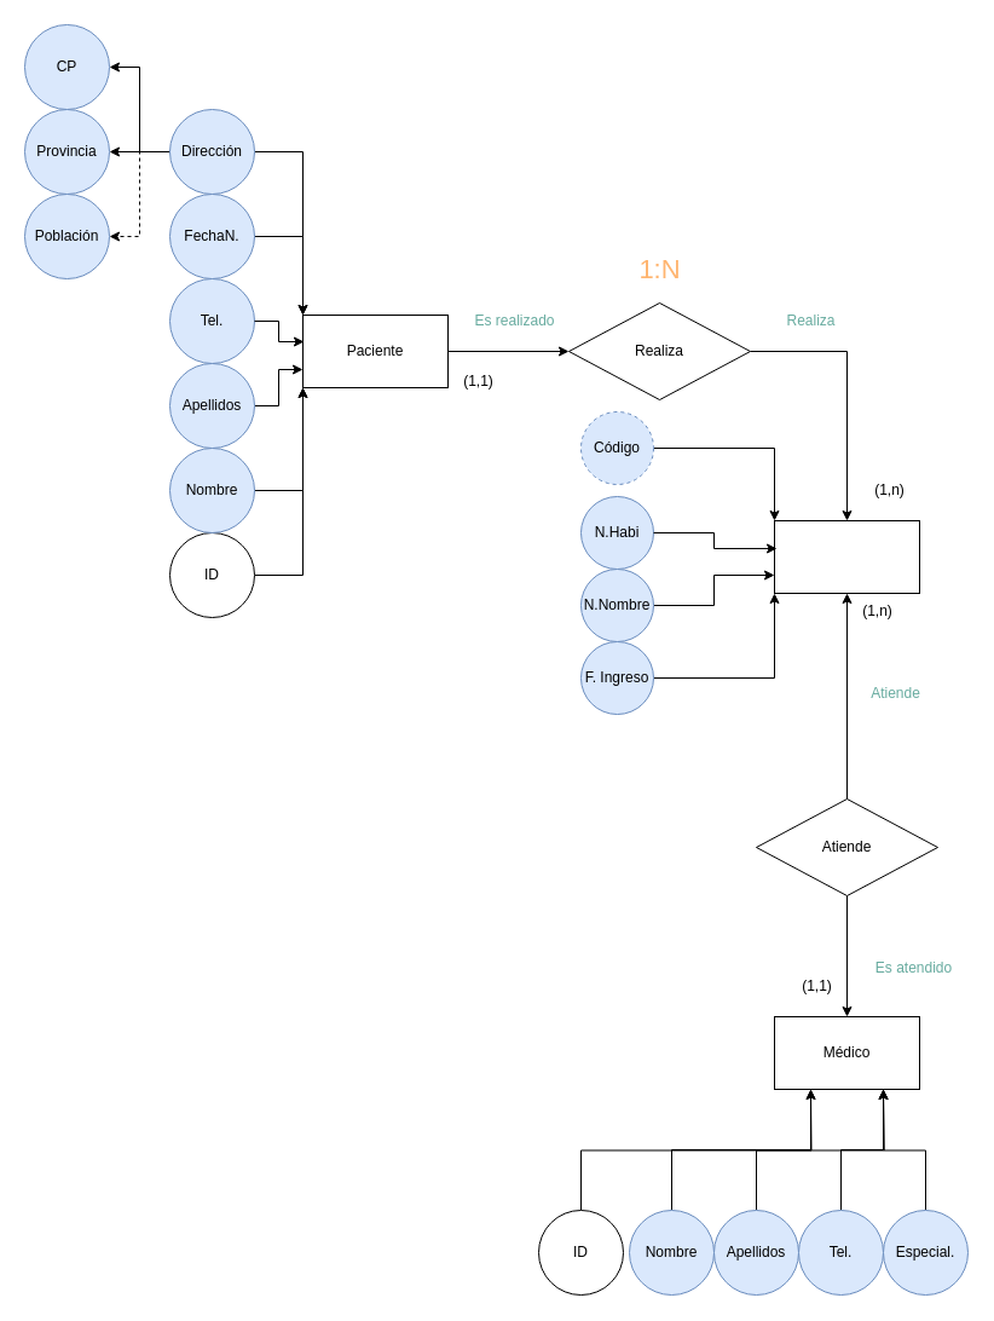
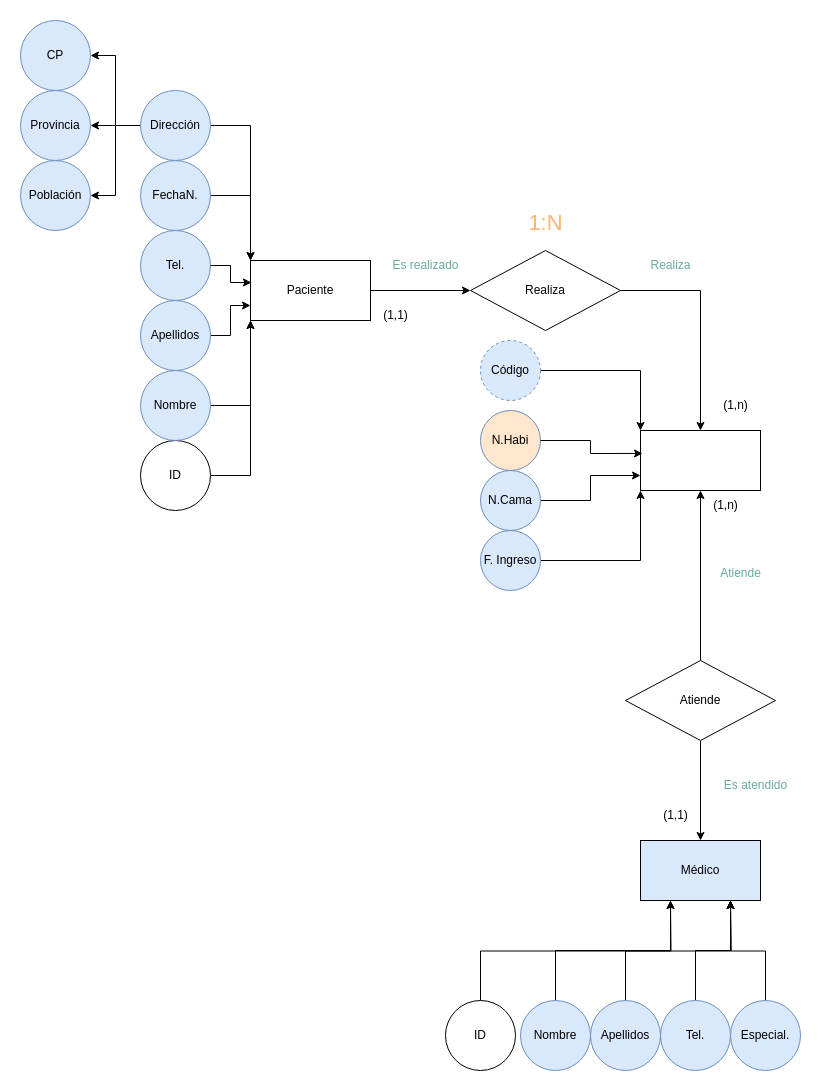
  <mxCell id="0" />
  <mxCell id="1" parent="0" />
  <mxCell id="2" style="edgeStyle=orthogonalEdgeStyle;rounded=0;orthogonalLoop=1;jettySize=auto;html=1;exitX=1;exitY=0.5;exitDx=0;exitDy=0;entryX=0;entryY=1;entryDx=0;entryDy=0;" edge="1" parent="1" source="3" target="19"><mxGeometry relative="1" as="geometry" /></mxCell>
  <mxCell id="3" value="ID" style="ellipse;whiteSpace=wrap;html=1;aspect=fixed;" vertex="1" parent="1"><mxGeometry x="140" y="440" width="70" height="70" as="geometry" /></mxCell>
  <mxCell id="4" style="edgeStyle=orthogonalEdgeStyle;rounded=0;orthogonalLoop=1;jettySize=auto;html=1;exitX=1;exitY=0.5;exitDx=0;exitDy=0;entryX=0;entryY=1;entryDx=0;entryDy=0;" edge="1" parent="1" source="5" target="19"><mxGeometry relative="1" as="geometry" /></mxCell>
  <mxCell id="5" value="Nombre" style="ellipse;whiteSpace=wrap;html=1;aspect=fixed;fillColor=#dae8fc;strokeColor=#6c8ebf;" vertex="1" parent="1"><mxGeometry x="140" y="370" width="70" height="70" as="geometry" /></mxCell>
  <mxCell id="6" value="Población" style="ellipse;whiteSpace=wrap;html=1;aspect=fixed;fillColor=#dae8fc;strokeColor=#6c8ebf;" vertex="1" parent="1"><mxGeometry x="20" y="160" width="70" height="70" as="geometry" /></mxCell>
  <mxCell id="7" value="Provincia" style="ellipse;whiteSpace=wrap;html=1;aspect=fixed;fillColor=#dae8fc;strokeColor=#6c8ebf;" vertex="1" parent="1"><mxGeometry x="20" y="90" width="70" height="70" as="geometry" /></mxCell>
  <mxCell id="8" value="CP" style="ellipse;whiteSpace=wrap;html=1;aspect=fixed;fillColor=#dae8fc;strokeColor=#6c8ebf;" vertex="1" parent="1"><mxGeometry x="20" y="20" width="70" height="70" as="geometry" /></mxCell>
  <mxCell id="9" style="edgeStyle=orthogonalEdgeStyle;rounded=0;orthogonalLoop=1;jettySize=auto;html=1;exitX=1;exitY=0.5;exitDx=0;exitDy=0;entryX=0;entryY=0.75;entryDx=0;entryDy=0;" edge="1" parent="1" source="10" target="19"><mxGeometry relative="1" as="geometry" /></mxCell>
  <mxCell id="10" value="Apellidos" style="ellipse;whiteSpace=wrap;html=1;aspect=fixed;fillColor=#dae8fc;strokeColor=#6c8ebf;" vertex="1" parent="1"><mxGeometry x="140" y="300" width="70" height="70" as="geometry" /></mxCell>
  <mxCell id="11" value="Tel." style="ellipse;whiteSpace=wrap;html=1;aspect=fixed;fillColor=#dae8fc;strokeColor=#6c8ebf;" vertex="1" parent="1"><mxGeometry x="140" y="230" width="70" height="70" as="geometry" /></mxCell>
  <mxCell id="12" style="edgeStyle=orthogonalEdgeStyle;rounded=0;orthogonalLoop=1;jettySize=auto;html=1;exitX=1;exitY=0.5;exitDx=0;exitDy=0;entryX=0;entryY=0;entryDx=0;entryDy=0;" edge="1" parent="1" source="13" target="19"><mxGeometry relative="1" as="geometry" /></mxCell>
  <mxCell id="13" value="&lt;div&gt;FechaN.&lt;/div&gt;" style="ellipse;whiteSpace=wrap;html=1;aspect=fixed;fillColor=#dae8fc;strokeColor=#6c8ebf;" vertex="1" parent="1"><mxGeometry x="140" y="160" width="70" height="70" as="geometry" /></mxCell>
  <mxCell id="14" style="edgeStyle=orthogonalEdgeStyle;rounded=0;orthogonalLoop=1;jettySize=auto;html=1;exitX=0;exitY=0.5;exitDx=0;exitDy=0;entryX=1;entryY=0.5;entryDx=0;entryDy=0;" edge="1" parent="1" source="18" target="8"><mxGeometry relative="1" as="geometry" /></mxCell>
  <mxCell id="15" style="edgeStyle=orthogonalEdgeStyle;rounded=0;orthogonalLoop=1;jettySize=auto;html=1;exitX=0;exitY=0.5;exitDx=0;exitDy=0;entryX=1;entryY=0.5;entryDx=0;entryDy=0;" edge="1" parent="1" source="18" target="7"><mxGeometry relative="1" as="geometry" /></mxCell>
- <mxCell id="16" style="edgeStyle=orthogonalEdgeStyle;rounded=0;orthogonalLoop=1;jettySize=auto;html=1;exitX=0;exitY=0.5;exitDx=0;exitDy=0;entryX=1;entryY=0.5;entryDx=0;entryDy=0;dashed=1;" edge="1" parent="1" source="18" target="6"><mxGeometry relative="1" as="geometry"><mxPoint x="100" y="200" as="targetPoint" /></mxGeometry></mxCell>
+ <mxCell id="16" style="edgeStyle=orthogonalEdgeStyle;rounded=0;orthogonalLoop=1;jettySize=auto;html=1;exitX=0;exitY=0.5;exitDx=0;exitDy=0;entryX=1;entryY=0.5;entryDx=0;entryDy=0;" edge="1" parent="1" source="18" target="6"><mxGeometry relative="1" as="geometry"><mxPoint x="100" y="200" as="targetPoint" /></mxGeometry></mxCell>
  <mxCell id="17" style="edgeStyle=orthogonalEdgeStyle;rounded=0;orthogonalLoop=1;jettySize=auto;html=1;exitX=1;exitY=0.5;exitDx=0;exitDy=0;entryX=0;entryY=0;entryDx=0;entryDy=0;" edge="1" parent="1" source="18" target="19"><mxGeometry relative="1" as="geometry" /></mxCell>
  <mxCell id="18" value="Dirección" style="ellipse;whiteSpace=wrap;html=1;aspect=fixed;fillColor=#dae8fc;strokeColor=#6c8ebf;" vertex="1" parent="1"><mxGeometry x="140" y="90" width="70" height="70" as="geometry" /></mxCell>
  <mxCell id="19" value="Paciente" style="rounded=0;whiteSpace=wrap;html=1;" vertex="1" parent="1"><mxGeometry x="250" y="260" width="120" height="60" as="geometry" /></mxCell>
  <mxCell id="20" style="edgeStyle=orthogonalEdgeStyle;rounded=0;orthogonalLoop=1;jettySize=auto;html=1;exitX=1;exitY=0.5;exitDx=0;exitDy=0;entryX=0.008;entryY=0.367;entryDx=0;entryDy=0;entryPerimeter=0;" edge="1" parent="1" source="11" target="19"><mxGeometry relative="1" as="geometry" /></mxCell>
  <mxCell id="21" style="edgeStyle=orthogonalEdgeStyle;rounded=0;orthogonalLoop=1;jettySize=auto;html=1;exitX=1;exitY=0.5;exitDx=0;exitDy=0;entryX=0.5;entryY=0;entryDx=0;entryDy=0;" edge="1" parent="1" source="22" target="27"><mxGeometry relative="1" as="geometry" /></mxCell>
  <mxCell id="22" value="Realiza" style="rhombus;whiteSpace=wrap;html=1;" vertex="1" parent="1"><mxGeometry x="470" y="250" width="150" height="80" as="geometry" /></mxCell>
  <mxCell id="23" style="edgeStyle=orthogonalEdgeStyle;rounded=0;orthogonalLoop=1;jettySize=auto;html=1;exitX=1;exitY=0.5;exitDx=0;exitDy=0;entryX=0;entryY=0.5;entryDx=0;entryDy=0;" edge="1" parent="1" source="19" target="22"><mxGeometry relative="1" as="geometry" /></mxCell>
  <mxCell id="24" value="(1,1)" style="text;html=1;align=center;verticalAlign=middle;resizable=0;points=[];autosize=1;strokeColor=none;fillColor=none;" vertex="1" parent="1"><mxGeometry x="370" y="300" width="50" height="30" as="geometry" /></mxCell>
  <mxCell id="25" value="&lt;font color=&quot;#67ab9f&quot;&gt;Es realizado&lt;/font&gt;" style="text;html=1;align=center;verticalAlign=middle;resizable=0;points=[];autosize=1;strokeColor=none;fillColor=none;" vertex="1" parent="1"><mxGeometry x="380" y="250" width="90" height="30" as="geometry" /></mxCell>
  <mxCell id="26" value="&lt;font color=&quot;#ffb570&quot; style=&quot;font-size: 22px;&quot;&gt;1:N&lt;/font&gt;" style="text;html=1;align=center;verticalAlign=middle;resizable=0;points=[];autosize=1;strokeColor=none;fillColor=none;" vertex="1" parent="1"><mxGeometry x="515" y="203" width="60" height="40" as="geometry" /></mxCell>
  <mxCell id="27" value="" style="rounded=0;whiteSpace=wrap;html=1;" vertex="1" parent="1"><mxGeometry x="640" y="430" width="120" height="60" as="geometry" /></mxCell>
  <mxCell id="28" value="&lt;font color=&quot;#67ab9f&quot;&gt;Realiza&lt;/font&gt;" style="text;html=1;align=center;verticalAlign=middle;resizable=0;points=[];autosize=1;strokeColor=none;fillColor=none;" vertex="1" parent="1"><mxGeometry x="640" y="250" width="60" height="30" as="geometry" /></mxCell>
  <mxCell id="29" style="edgeStyle=orthogonalEdgeStyle;rounded=0;orthogonalLoop=1;jettySize=auto;html=1;exitX=1;exitY=0.5;exitDx=0;exitDy=0;entryX=0;entryY=0;entryDx=0;entryDy=0;" edge="1" parent="1" source="30" target="27"><mxGeometry relative="1" as="geometry" /></mxCell>
  <mxCell id="30" value="Código" style="ellipse;whiteSpace=wrap;html=1;aspect=fixed;dashed=1;fillColor=#dae8fc;strokeColor=#6c8ebf;" vertex="1" parent="1"><mxGeometry x="480" y="340" width="60" height="60" as="geometry" /></mxCell>
- <mxCell id="31" value="N.Habi" style="ellipse;whiteSpace=wrap;html=1;aspect=fixed;fillColor=#dae8fc;strokeColor=#6c8ebf;" vertex="1" parent="1"><mxGeometry x="480" y="410" width="60" height="60" as="geometry" /></mxCell>
+ <mxCell id="31" value="N.Habi" style="ellipse;whiteSpace=wrap;html=1;aspect=fixed;fillColor=#ffe6cc;strokeColor=#6c8ebf;" vertex="1" parent="1"><mxGeometry x="480" y="410" width="60" height="60" as="geometry" /></mxCell>
  <mxCell id="32" style="edgeStyle=orthogonalEdgeStyle;rounded=0;orthogonalLoop=1;jettySize=auto;html=1;exitX=1;exitY=0.5;exitDx=0;exitDy=0;entryX=0;entryY=0.75;entryDx=0;entryDy=0;" edge="1" parent="1" source="33" target="27"><mxGeometry relative="1" as="geometry" /></mxCell>
- <mxCell id="33" value="N.Nombre" style="ellipse;whiteSpace=wrap;html=1;aspect=fixed;fillColor=#dae8fc;strokeColor=#6c8ebf;" vertex="1" parent="1"><mxGeometry x="480" y="470" width="60" height="60" as="geometry" /></mxCell>
+ <mxCell id="33" value="N.Cama" style="ellipse;whiteSpace=wrap;html=1;aspect=fixed;fillColor=#dae8fc;strokeColor=#6c8ebf;" vertex="1" parent="1"><mxGeometry x="480" y="470" width="60" height="60" as="geometry" /></mxCell>
  <mxCell id="34" style="edgeStyle=orthogonalEdgeStyle;rounded=0;orthogonalLoop=1;jettySize=auto;html=1;exitX=1;exitY=0.5;exitDx=0;exitDy=0;entryX=0;entryY=1;entryDx=0;entryDy=0;" edge="1" parent="1" source="35" target="27"><mxGeometry relative="1" as="geometry" /></mxCell>
  <mxCell id="35" value="F. Ingreso" style="ellipse;whiteSpace=wrap;html=1;aspect=fixed;fillColor=#dae8fc;strokeColor=#6c8ebf;" vertex="1" parent="1"><mxGeometry x="480" y="530" width="60" height="60" as="geometry" /></mxCell>
  <mxCell id="36" style="edgeStyle=orthogonalEdgeStyle;rounded=0;orthogonalLoop=1;jettySize=auto;html=1;exitX=1;exitY=0.5;exitDx=0;exitDy=0;entryX=0.017;entryY=0.383;entryDx=0;entryDy=0;entryPerimeter=0;" edge="1" parent="1" source="31" target="27"><mxGeometry relative="1" as="geometry" /></mxCell>
  <mxCell id="37" style="edgeStyle=orthogonalEdgeStyle;rounded=0;orthogonalLoop=1;jettySize=auto;html=1;exitX=0.5;exitY=0;exitDx=0;exitDy=0;entryX=0.5;entryY=1;entryDx=0;entryDy=0;" edge="1" parent="1" source="39" target="27"><mxGeometry relative="1" as="geometry" /></mxCell>
  <mxCell id="38" style="edgeStyle=orthogonalEdgeStyle;rounded=0;orthogonalLoop=1;jettySize=auto;html=1;exitX=0.5;exitY=1;exitDx=0;exitDy=0;entryX=0.5;entryY=0;entryDx=0;entryDy=0;" edge="1" parent="1" source="39" target="43"><mxGeometry relative="1" as="geometry" /></mxCell>
  <mxCell id="39" value="Atiende" style="rhombus;whiteSpace=wrap;html=1;" vertex="1" parent="1"><mxGeometry x="625" y="660" width="150" height="80" as="geometry" /></mxCell>
  <mxCell id="40" value="&lt;font color=&quot;#67ab9f&quot;&gt;Atiende&lt;/font&gt;" style="text;html=1;align=center;verticalAlign=middle;resizable=0;points=[];autosize=1;strokeColor=none;fillColor=none;" vertex="1" parent="1"><mxGeometry x="710" y="558" width="60" height="30" as="geometry" /></mxCell>
  <mxCell id="41" value="(1,n)" style="text;html=1;align=center;verticalAlign=middle;resizable=0;points=[];autosize=1;strokeColor=none;fillColor=none;" vertex="1" parent="1"><mxGeometry x="710" y="390" width="50" height="30" as="geometry" /></mxCell>
  <mxCell id="42" value="(1,n)" style="text;html=1;align=center;verticalAlign=middle;resizable=0;points=[];autosize=1;strokeColor=none;fillColor=none;" vertex="1" parent="1"><mxGeometry x="700" y="490" width="50" height="30" as="geometry" /></mxCell>
- <mxCell id="43" value="Médico" style="rounded=0;whiteSpace=wrap;html=1;" vertex="1" parent="1"><mxGeometry x="640" y="840" width="120" height="60" as="geometry" /></mxCell>
- <mxCell id="44" value="&lt;font color=&quot;#67ab9f&quot;&gt;Es atendido&lt;br&gt;&lt;/font&gt;" style="text;html=1;align=center;verticalAlign=middle;resizable=0;points=[];autosize=1;" vertex="1" parent="1"><mxGeometry x="710" y="785" width="90" height="30" as="geometry" /></mxCell>
+ <mxCell id="43" value="Médico" style="rounded=0;whiteSpace=wrap;html=1;fillColor=#dae8fc;" vertex="1" parent="1"><mxGeometry x="640" y="840" width="120" height="60" as="geometry" /></mxCell>
+ <mxCell id="44" value="&lt;font color=&quot;#67ab9f&quot;&gt;Es atendido&lt;br&gt;&lt;/font&gt;" style="text;html=1;align=center;verticalAlign=middle;resizable=0;points=[];autosize=1;" vertex="1" parent="1"><mxGeometry x="710" y="770" width="90" height="30" as="geometry" /></mxCell>
  <mxCell id="45" value="(1,1)" style="text;html=1;align=center;verticalAlign=middle;resizable=0;points=[];autosize=1;strokeColor=none;fillColor=none;" vertex="1" parent="1"><mxGeometry x="650" y="800" width="50" height="30" as="geometry" /></mxCell>
  <mxCell id="46" style="edgeStyle=orthogonalEdgeStyle;rounded=0;orthogonalLoop=1;jettySize=auto;html=1;exitX=0.5;exitY=0;exitDx=0;exitDy=0;" edge="1" parent="1" source="47"><mxGeometry relative="1" as="geometry"><mxPoint x="670" y="900" as="targetPoint" /></mxGeometry></mxCell>
  <mxCell id="47" value="ID" style="ellipse;whiteSpace=wrap;html=1;aspect=fixed;" vertex="1" parent="1"><mxGeometry x="445" y="1000" width="70" height="70" as="geometry" /></mxCell>
  <mxCell id="48" style="edgeStyle=orthogonalEdgeStyle;rounded=0;orthogonalLoop=1;jettySize=auto;html=1;exitX=0.5;exitY=0;exitDx=0;exitDy=0;entryX=0.25;entryY=1;entryDx=0;entryDy=0;" edge="1" parent="1" source="49" target="43"><mxGeometry relative="1" as="geometry" /></mxCell>
  <mxCell id="49" value="Nombre" style="ellipse;whiteSpace=wrap;html=1;aspect=fixed;fillColor=#dae8fc;strokeColor=#6c8ebf;" vertex="1" parent="1"><mxGeometry x="520" y="1000" width="70" height="70" as="geometry" /></mxCell>
  <mxCell id="50" style="edgeStyle=orthogonalEdgeStyle;rounded=0;orthogonalLoop=1;jettySize=auto;html=1;exitX=0.5;exitY=0;exitDx=0;exitDy=0;" edge="1" parent="1" source="51"><mxGeometry relative="1" as="geometry"><mxPoint x="730" y="900" as="targetPoint" /></mxGeometry></mxCell>
  <mxCell id="51" value="Apellidos" style="ellipse;whiteSpace=wrap;html=1;aspect=fixed;fillColor=#dae8fc;strokeColor=#6c8ebf;" vertex="1" parent="1"><mxGeometry x="590" y="1000" width="70" height="70" as="geometry" /></mxCell>
  <mxCell id="52" style="edgeStyle=orthogonalEdgeStyle;rounded=0;orthogonalLoop=1;jettySize=auto;html=1;exitX=0.5;exitY=0;exitDx=0;exitDy=0;entryX=0.75;entryY=1;entryDx=0;entryDy=0;" edge="1" parent="1" source="53" target="43"><mxGeometry relative="1" as="geometry" /></mxCell>
  <mxCell id="53" value="Tel." style="ellipse;whiteSpace=wrap;html=1;aspect=fixed;fillColor=#dae8fc;strokeColor=#6c8ebf;" vertex="1" parent="1"><mxGeometry x="660" y="1000" width="70" height="70" as="geometry" /></mxCell>
  <mxCell id="54" style="edgeStyle=orthogonalEdgeStyle;rounded=0;orthogonalLoop=1;jettySize=auto;html=1;exitX=0.5;exitY=0;exitDx=0;exitDy=0;" edge="1" parent="1" source="55"><mxGeometry relative="1" as="geometry"><mxPoint x="730" y="900" as="targetPoint" /></mxGeometry></mxCell>
  <mxCell id="55" value="Especial." style="ellipse;whiteSpace=wrap;html=1;aspect=fixed;fillColor=#dae8fc;strokeColor=#6c8ebf;" vertex="1" parent="1"><mxGeometry x="730" y="1000" width="70" height="70" as="geometry" /></mxCell>
